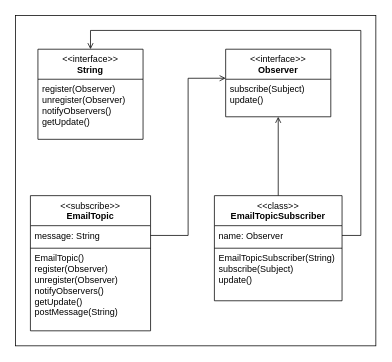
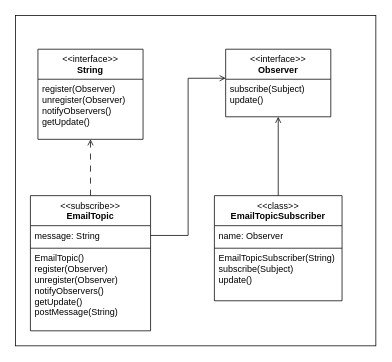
  <mxCell id="0" />
  <mxCell id="1" parent="0" />
  <mxCell id="2" value="" style="rounded=0;whiteSpace=wrap;html=1;" vertex="1" parent="1"><mxGeometry x="20" y="20" width="480" height="440" as="geometry" /></mxCell>
  <mxCell id="3" value="&amp;lt;&amp;lt;interface&amp;gt;&amp;gt;&lt;div&gt;&lt;b&gt;Observer&lt;/b&gt;&lt;/div&gt;" style="swimlane;fontStyle=0;childLayout=stackLayout;horizontal=1;startSize=40;fillColor=none;horizontalStack=0;resizeParent=1;resizeParentMax=0;resizeLast=0;collapsible=1;marginBottom=0;whiteSpace=wrap;html=1;" vertex="1" parent="1"><mxGeometry x="300" y="65" width="140" height="90" as="geometry" /></mxCell>
  <mxCell id="4" value="&lt;div&gt;subscribe(Subject)&lt;/div&gt;update()&lt;div&gt;&lt;br&gt;&lt;/div&gt;" style="text;strokeColor=none;fillColor=none;align=left;verticalAlign=top;spacingLeft=4;spacingRight=4;overflow=hidden;rotatable=0;points=[[0,0.5],[1,0.5]];portConstraint=eastwest;whiteSpace=wrap;html=1;" vertex="1" parent="3"><mxGeometry y="40" width="140" height="50" as="geometry" /></mxCell>
  <mxCell id="5" value="&amp;lt;&amp;lt;interface&amp;gt;&amp;gt;&lt;div&gt;&lt;b&gt;String&lt;/b&gt;&lt;/div&gt;" style="swimlane;fontStyle=0;childLayout=stackLayout;horizontal=1;startSize=40;fillColor=none;horizontalStack=0;resizeParent=1;resizeParentMax=0;resizeLast=0;collapsible=1;marginBottom=0;whiteSpace=wrap;html=1;" vertex="1" parent="1"><mxGeometry x="50" y="65" width="140" height="120" as="geometry" /></mxCell>
  <mxCell id="6" value="&lt;div&gt;register(Observer)&lt;/div&gt;&lt;div&gt;unregister(Observer)&lt;/div&gt;&lt;div&gt;notifyObservers()&lt;/div&gt;getUpdate()&lt;div&gt;&lt;br&gt;&lt;/div&gt;" style="text;strokeColor=none;fillColor=none;align=left;verticalAlign=top;spacingLeft=4;spacingRight=4;overflow=hidden;rotatable=0;points=[[0,0.5],[1,0.5]];portConstraint=eastwest;whiteSpace=wrap;html=1;" vertex="1" parent="5"><mxGeometry y="40" width="140" height="80" as="geometry" /></mxCell>
+ <mxCell id="7" value="" style="edgeStyle=orthogonalEdgeStyle;rounded=0;orthogonalLoop=1;jettySize=auto;html=1;entryX=0.5;entryY=1;entryDx=0;entryDy=0;endArrow=open;endFill=0;dashed=1;dashPattern=8 8;" edge="1" parent="1" source="8" target="5"><mxGeometry relative="1" as="geometry"><mxPoint x="120" y="190" as="targetPoint" /><Array as="points" /></mxGeometry></mxCell>
  <mxCell id="8" value="&lt;span style=&quot;font-weight: normal;&quot;&gt;&amp;lt;&amp;lt;subscribe&amp;gt;&amp;gt;&lt;/span&gt;&lt;div&gt;EmailTopic&lt;/div&gt;" style="swimlane;fontStyle=1;align=center;verticalAlign=top;childLayout=stackLayout;horizontal=1;startSize=40;horizontalStack=0;resizeParent=1;resizeParentMax=0;resizeLast=0;collapsible=1;marginBottom=0;whiteSpace=wrap;html=1;" vertex="1" parent="1"><mxGeometry x="40" y="260" width="160" height="180" as="geometry" /></mxCell>
  <mxCell id="9" value="message: String" style="text;strokeColor=none;fillColor=none;align=left;verticalAlign=top;spacingLeft=4;spacingRight=4;overflow=hidden;rotatable=0;points=[[0,0.5],[1,0.5]];portConstraint=eastwest;whiteSpace=wrap;html=1;" vertex="1" parent="8"><mxGeometry y="40" width="160" height="26" as="geometry" /></mxCell>
  <mxCell id="10" value="" style="line;strokeWidth=1;fillColor=none;align=left;verticalAlign=middle;spacingTop=-1;spacingLeft=3;spacingRight=3;rotatable=0;labelPosition=right;points=[];portConstraint=eastwest;strokeColor=inherit;" vertex="1" parent="8"><mxGeometry y="66" width="160" height="8" as="geometry" /></mxCell>
  <mxCell id="11" value="EmailTopic()&lt;div&gt;&lt;div&gt;register(Observer)&lt;/div&gt;&lt;div&gt;unregister(Observer)&lt;/div&gt;&lt;div&gt;notifyObservers()&lt;/div&gt;getUpdate()&lt;/div&gt;&lt;div&gt;postMessage(String)&lt;br&gt;&lt;div&gt;&lt;br&gt;&lt;/div&gt;&lt;/div&gt;" style="text;strokeColor=none;fillColor=none;align=left;verticalAlign=top;spacingLeft=4;spacingRight=4;overflow=hidden;rotatable=0;points=[[0,0.5],[1,0.5]];portConstraint=eastwest;whiteSpace=wrap;html=1;spacingTop=-4;" vertex="1" parent="8"><mxGeometry y="74" width="160" height="106" as="geometry" /></mxCell>
  <mxCell id="12" value="" style="edgeStyle=orthogonalEdgeStyle;rounded=0;orthogonalLoop=1;jettySize=auto;html=1;entryX=0.5;entryY=1;entryDx=0;entryDy=0;endArrow=open;endFill=0;dashed=0;dashPattern=8 8;" edge="1" parent="1" source="13" target="3"><mxGeometry relative="1" as="geometry"><mxPoint x="370" y="180" as="targetPoint" /></mxGeometry></mxCell>
  <mxCell id="13" value="&lt;span style=&quot;font-weight: normal;&quot;&gt;&amp;lt;&amp;lt;class&amp;gt;&amp;gt;&lt;/span&gt;&lt;div&gt;EmailTopicSubscriber&lt;/div&gt;" style="swimlane;fontStyle=1;align=center;verticalAlign=top;childLayout=stackLayout;horizontal=1;startSize=40;horizontalStack=0;resizeParent=1;resizeParentMax=0;resizeLast=0;collapsible=1;marginBottom=0;whiteSpace=wrap;html=1;" vertex="1" parent="1"><mxGeometry x="285" y="260" width="170" height="140" as="geometry" /></mxCell>
  <mxCell id="14" value="name: Observer" style="text;strokeColor=none;fillColor=none;align=left;verticalAlign=top;spacingLeft=4;spacingRight=4;overflow=hidden;rotatable=0;points=[[0,0.5],[1,0.5]];portConstraint=eastwest;whiteSpace=wrap;html=1;" vertex="1" parent="13"><mxGeometry y="40" width="170" height="26" as="geometry" /></mxCell>
  <mxCell id="15" value="" style="line;strokeWidth=1;fillColor=none;align=left;verticalAlign=middle;spacingTop=-1;spacingLeft=3;spacingRight=3;rotatable=0;labelPosition=right;points=[];portConstraint=eastwest;strokeColor=inherit;" vertex="1" parent="13"><mxGeometry y="66" width="170" height="8" as="geometry" /></mxCell>
  <mxCell id="16" value="EmailTopicSubscriber(String)&lt;div&gt;&lt;div&gt;&lt;div&gt;subscribe(Subject)&lt;/div&gt;update()&lt;div&gt;&lt;br&gt;&lt;/div&gt;&lt;/div&gt;&lt;/div&gt;" style="text;strokeColor=none;fillColor=none;align=left;verticalAlign=top;spacingLeft=4;spacingRight=4;overflow=hidden;rotatable=0;points=[[0,0.5],[1,0.5]];portConstraint=eastwest;whiteSpace=wrap;html=1;spacingTop=-4;" vertex="1" parent="13"><mxGeometry y="74" width="170" height="66" as="geometry" /></mxCell>
- <mxCell id="17" style="edgeStyle=orthogonalEdgeStyle;rounded=0;orthogonalLoop=1;jettySize=auto;html=1;exitX=1;exitY=0.5;exitDx=0;exitDy=0;entryX=0.5;entryY=0;entryDx=0;entryDy=0;endArrow=open;endFill=0;" edge="1" parent="1" source="14" target="5"><mxGeometry relative="1" as="geometry"><Array as="points"><mxPoint x="480" y="313" /><mxPoint x="480" y="40" /><mxPoint x="120" y="40" /></Array></mxGeometry></mxCell>
  <mxCell id="18" style="edgeStyle=orthogonalEdgeStyle;rounded=0;orthogonalLoop=1;jettySize=auto;html=1;exitX=1;exitY=0.5;exitDx=0;exitDy=0;entryX=0;entryY=-0.027;entryDx=0;entryDy=0;entryPerimeter=0;endArrow=open;endFill=0;" edge="1" parent="1" source="9" target="4"><mxGeometry relative="1" as="geometry" /></mxCell>
